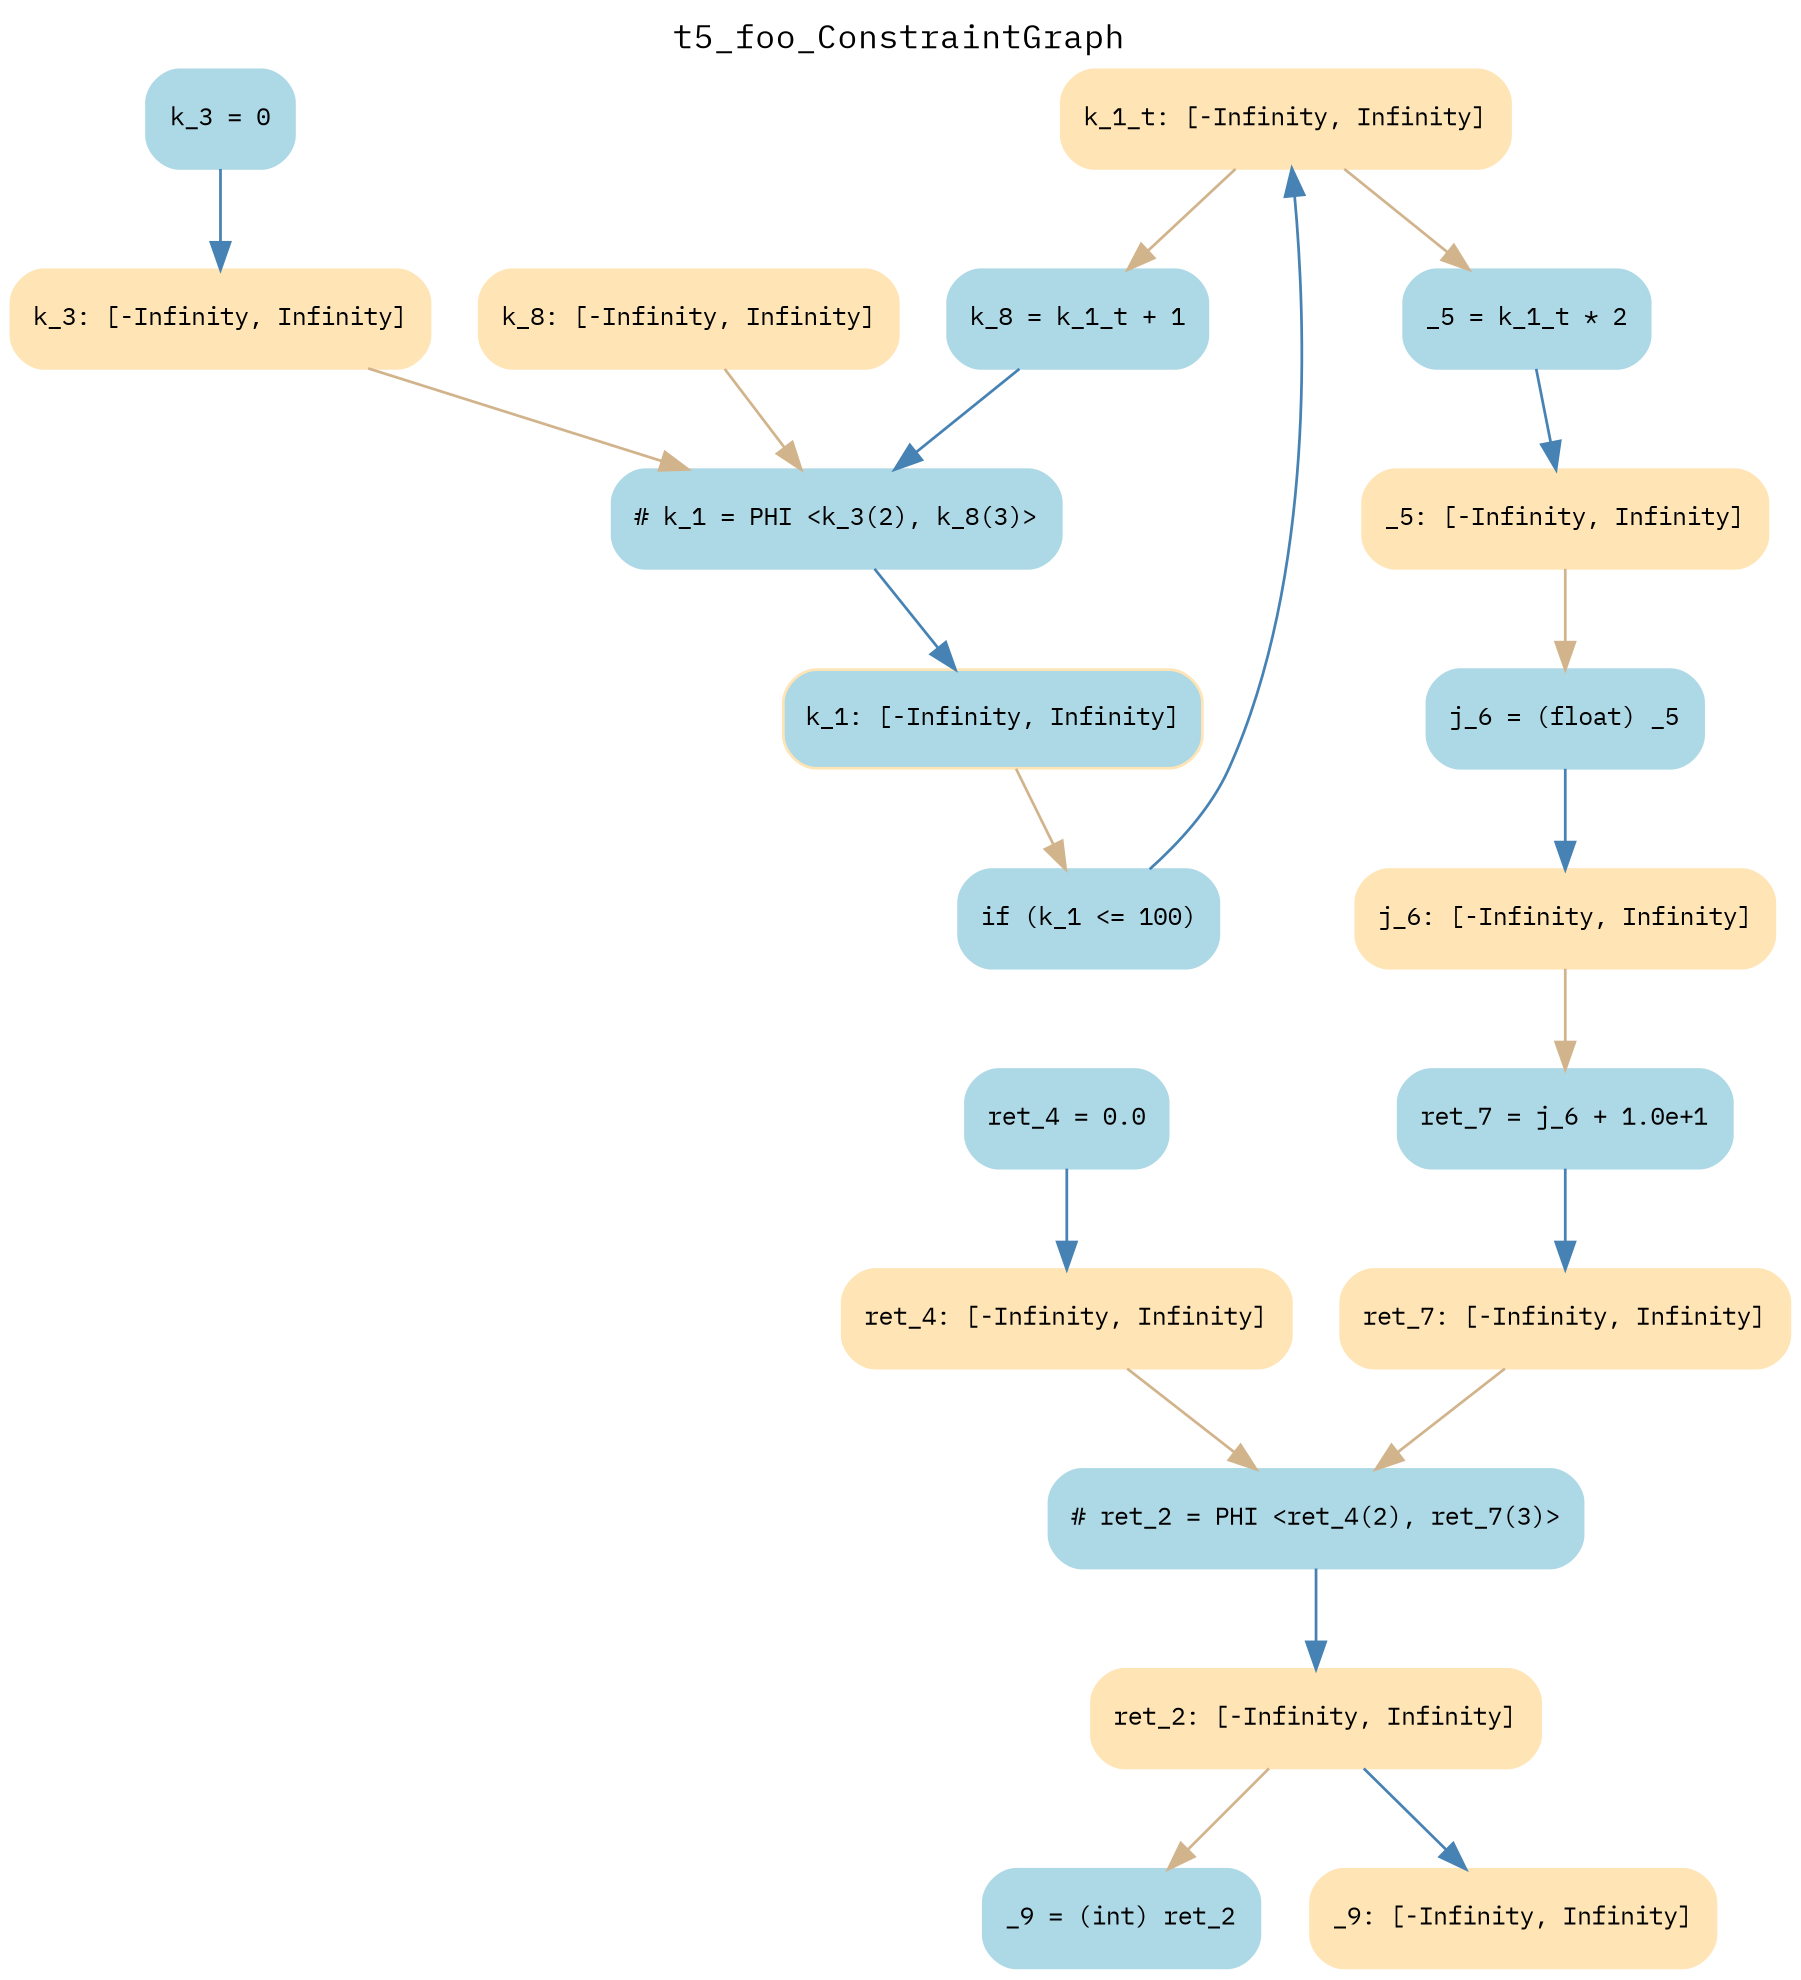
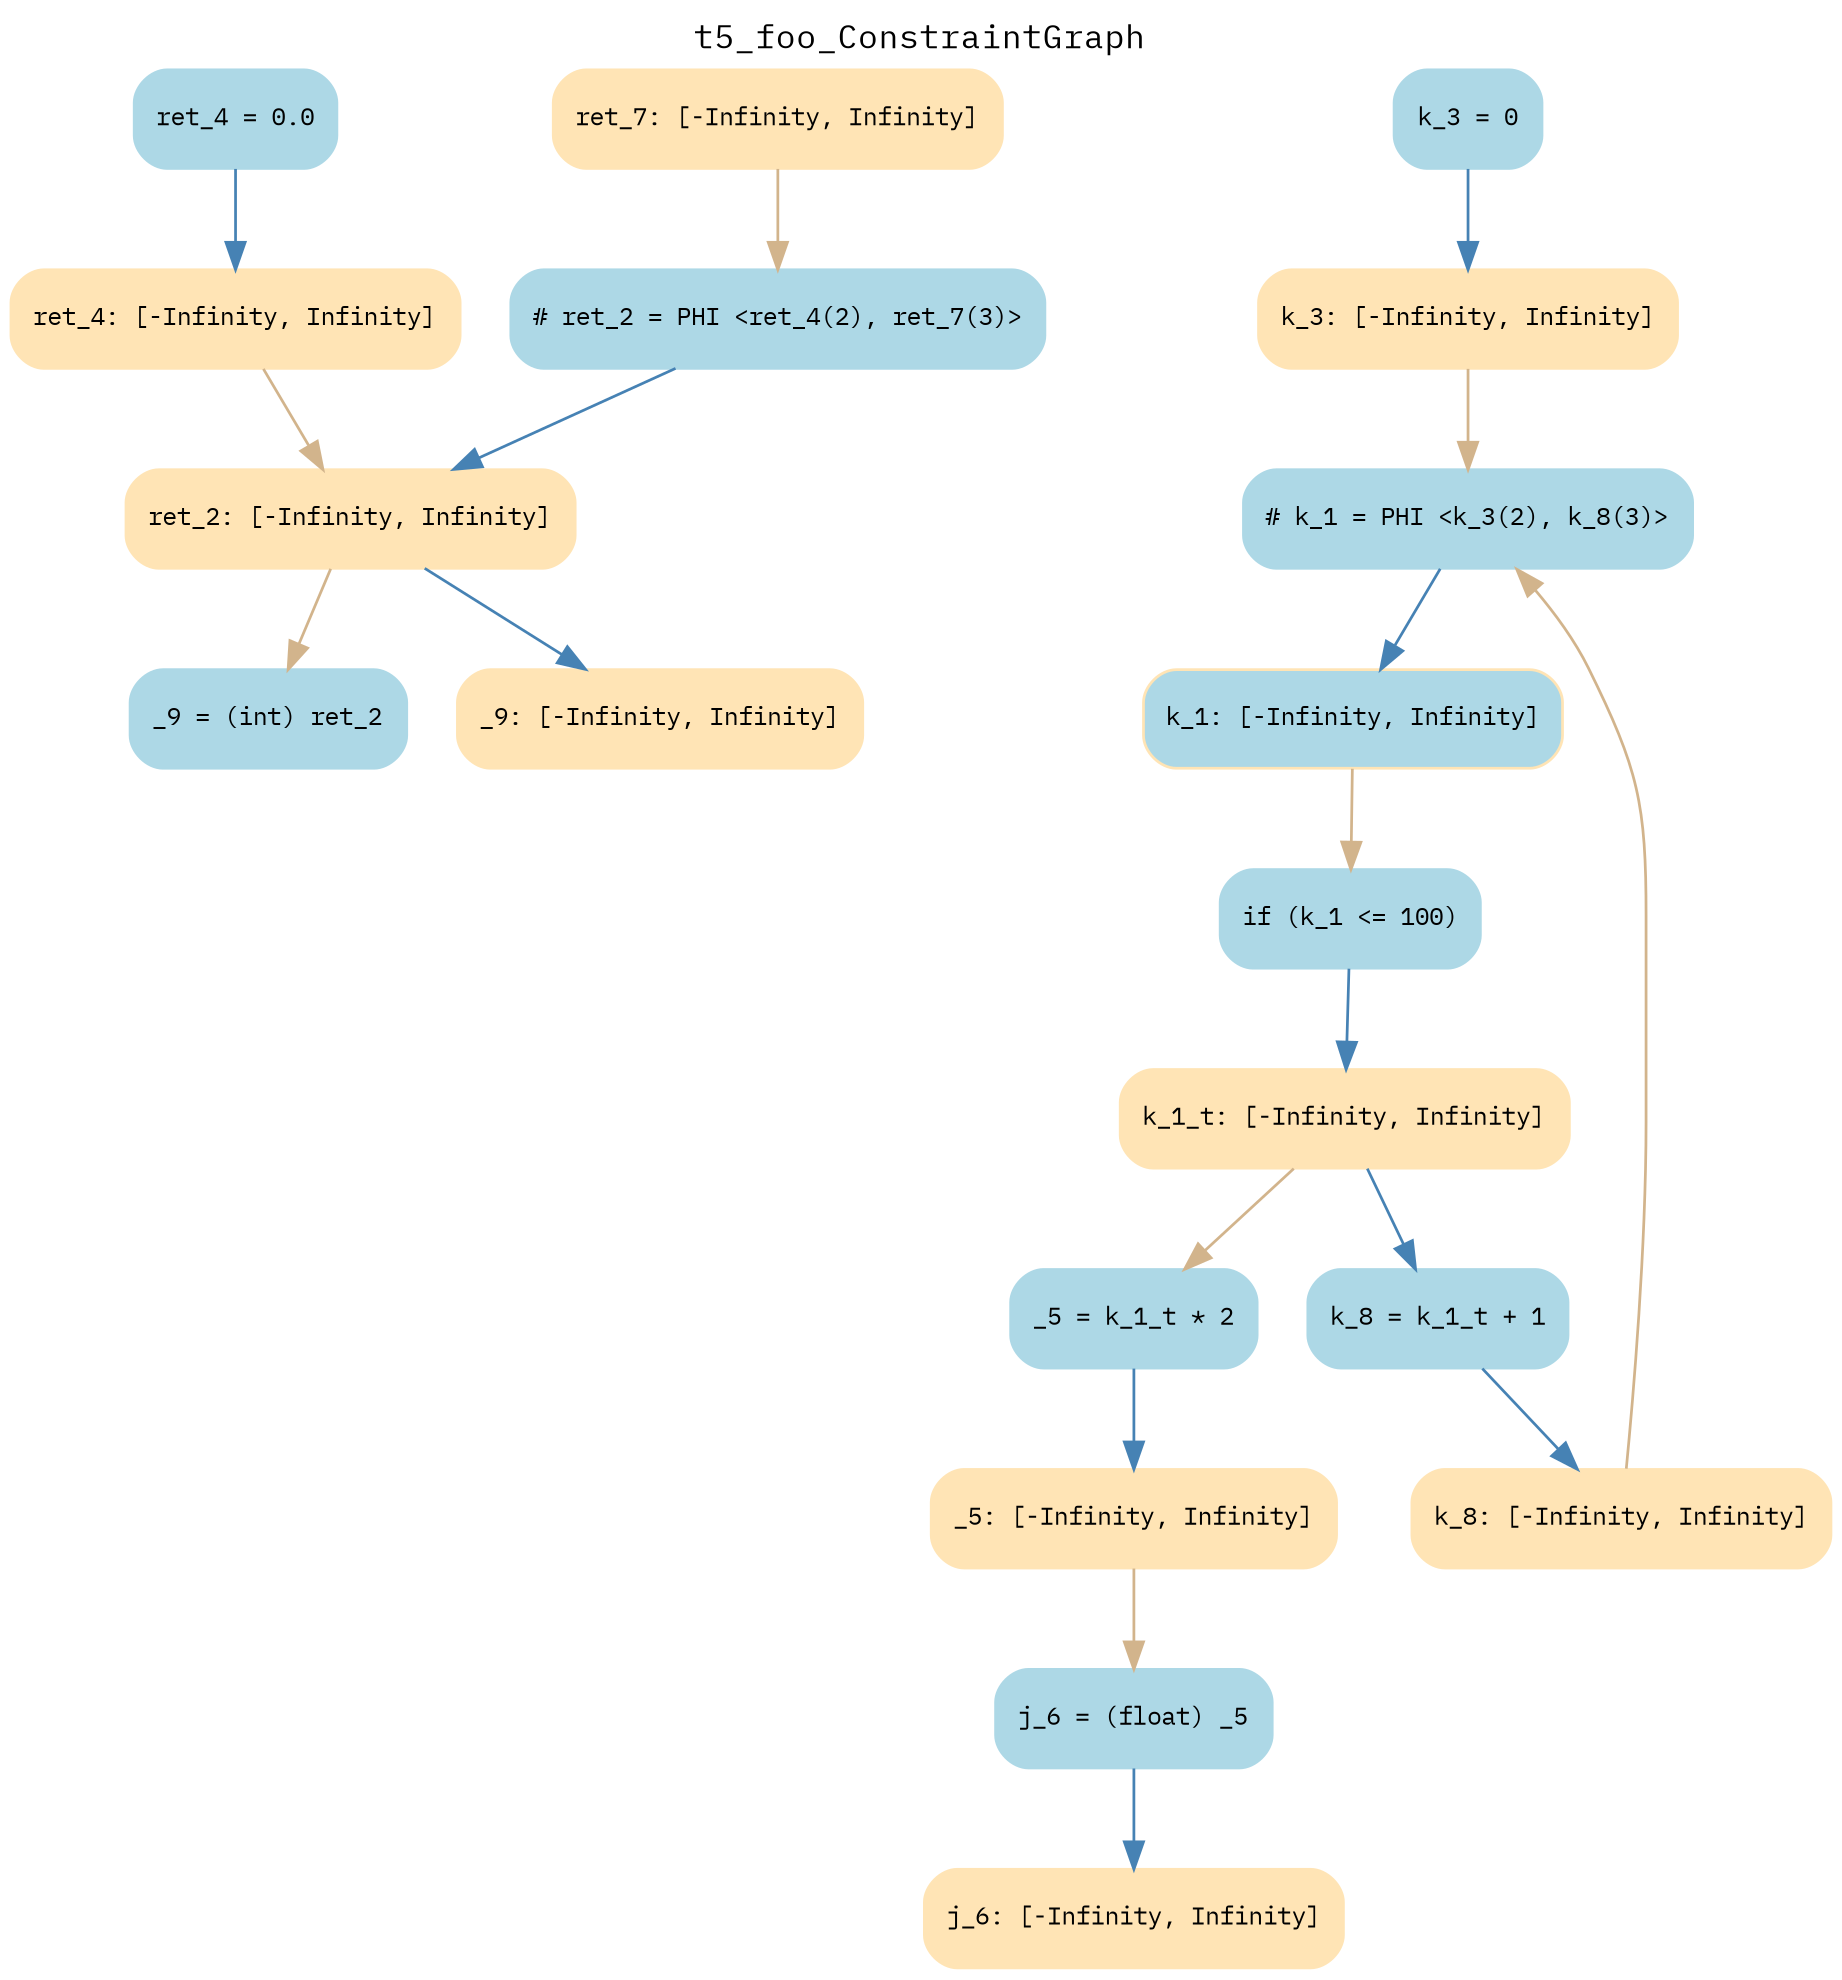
  digraph {
    fontname="IBM Plex Mono"
    fontsize=12
    label=t5_foo_ConstraintGraph
    labelloc=top
    node [color=lightblue fillcolor=lightblue fontname="IBM Plex Mono" fontsize=9 shape=Mrecord style=filled]
    edge [color=steelblue fontname="IBM Plex Mono" fontsize=10]
    n1 [label="{ ret_4 = 0.0 }"]
    n2 [color=moccasin fillcolor=moccasin label="{ ret_4: \[-Infinity, Infinity\] }"]
    n3 [label="{ # ret_2 = PHI \<ret_4(2), ret_7(3)\> }"]
    n4 [color=moccasin fillcolor=moccasin label="{ ret_2: \[-Infinity, Infinity\] }"]
    n5 [label="{ # k_1 = PHI \<k_3(2), k_8(3)\> }"]
    n6 [color=moccasin label="{ k_1: \[-Infinity, Infinity\] }"]
    n7 [label="{ if (k_1 \<= 100) }"]
    n8 [color=moccasin fillcolor=moccasin label="{ k_1_t: \[-Infinity, Infinity\] }"]
    n9 [label="{ _9 = (int) ret_2 }"]
    n10 [color=moccasin fillcolor=moccasin label="{ _9: \[-Infinity, Infinity\] }"]
    n11 [label="{ _5 = k_1_t * 2 }"]
    n12 [color=moccasin fillcolor=moccasin label="{ _5: \[-Infinity, Infinity\] }"]
    n13 [label="{ j_6 = (float) _5 }"]
    n14 [color=moccasin fillcolor=moccasin label="{ j_6: \[-Infinity, Infinity\] }"]
-   n15 [label="{ ret_7 = j_6 + 1.0e+1 }"]
    n16 [color=moccasin fillcolor=moccasin label="{ ret_7: \[-Infinity, Infinity\] }"]
    n17 [label="{ k_8 = k_1_t + 1 }"]
    n18 [color=moccasin fillcolor=moccasin label="{ k_8: \[-Infinity, Infinity\] }"]
    n19 [label="{ k_3 = 0 }"]
    n20 [color=moccasin fillcolor=moccasin label="{ k_3: \[-Infinity, Infinity\] }"]
    n1 -> n2
-   n2 -> n3 [color=tan]
+   n2 -> n4 [color=tan]
    n3 -> n4
    n4 -> n9 [color=tan]
    n4 -> n10
    n5 -> n6
    n6 -> n7 [color=tan]
    n7 -> n8
    n8 -> n11 [color=tan]
-   n8 -> n17 [color=tan]
+   n8 -> n17
    n11 -> n12
    n12 -> n13 [color=tan]
    n13 -> n14
-   n14 -> n15 [color=tan]
-   n15 -> n16
    n16 -> n3 [color=tan]
-   n17 -> n5
+   n17 -> n18
    n18 -> n5 [color=tan]
    n19 -> n20
    n20 -> n5 [color=tan]
  }
